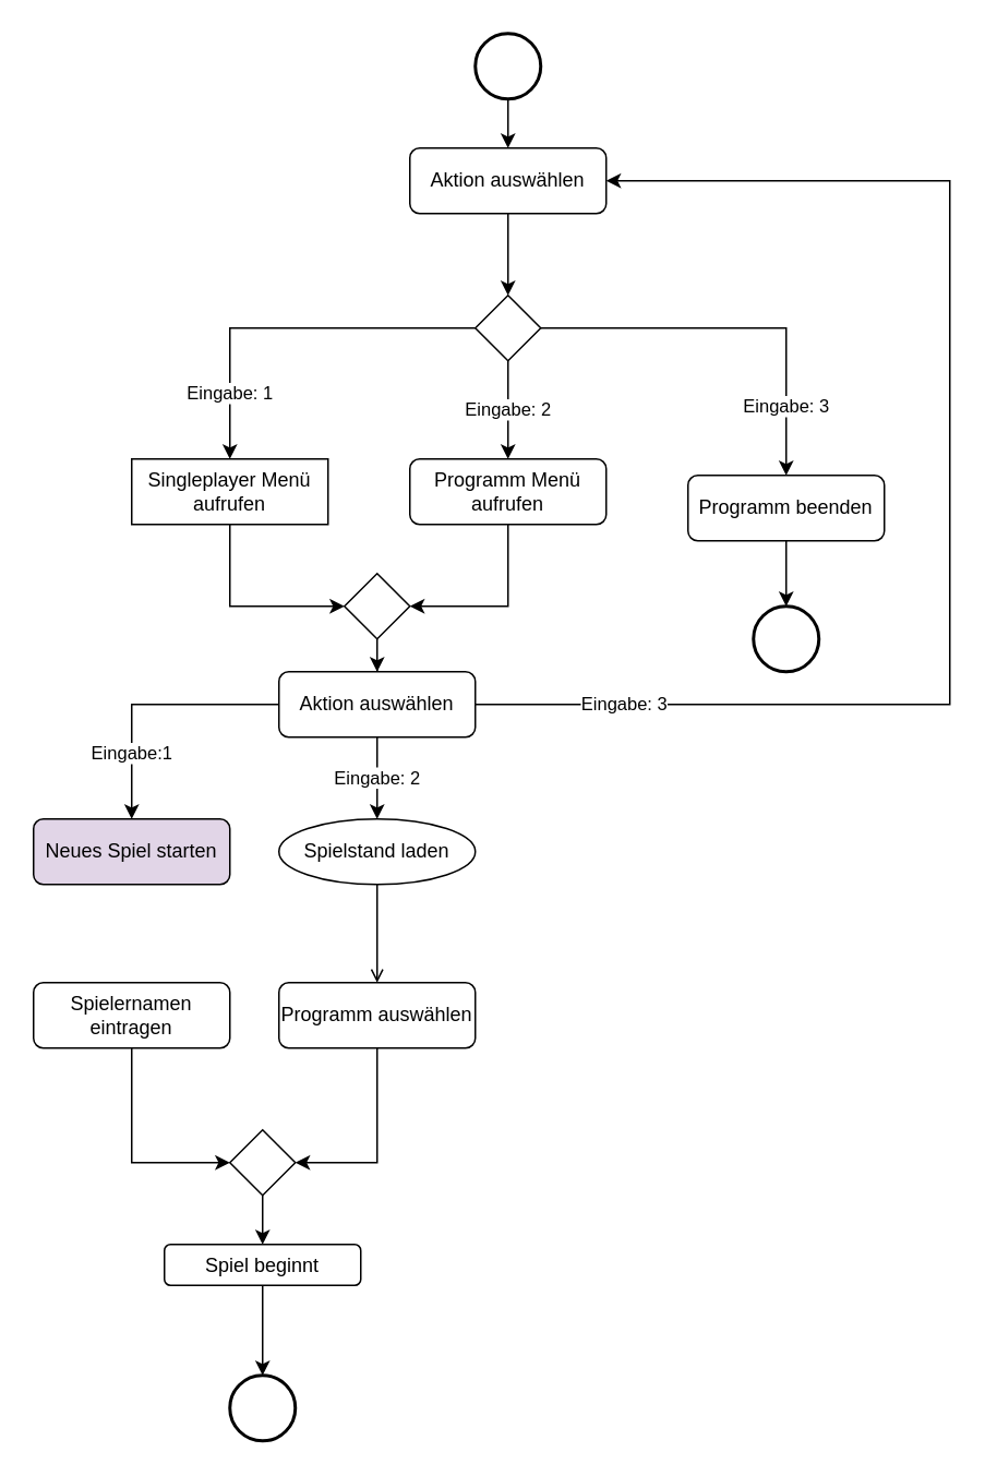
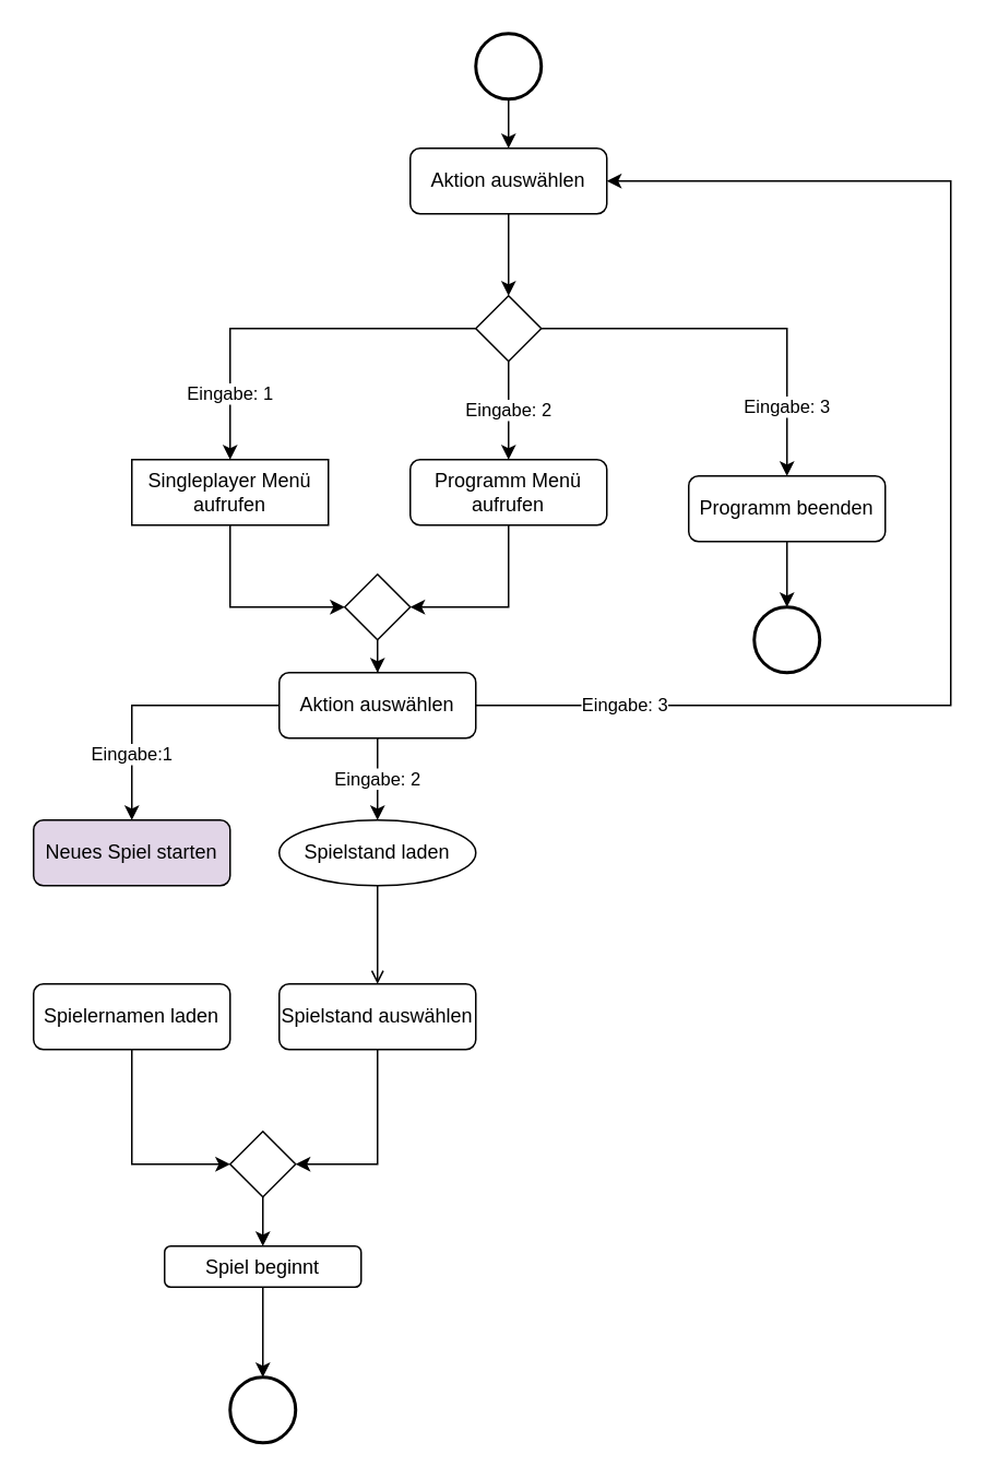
  <mxCell id="0" />
  <mxCell id="1" parent="0" />
  <mxCell id="2" value="" style="edgeStyle=orthogonalEdgeStyle;rounded=0;orthogonalLoop=1;jettySize=auto;html=1;" edge="1" parent="1" source="3" target="7"><mxGeometry relative="1" as="geometry" /></mxCell>
  <mxCell id="3" value="Aktion auswählen" style="rounded=1;whiteSpace=wrap;html=1;fontSize=12;glass=0;strokeWidth=1;shadow=0;" parent="1" vertex="1"><mxGeometry x="250" y="90" width="120" height="40" as="geometry" /></mxCell>
  <mxCell id="4" value="Eingabe: 1" style="edgeStyle=orthogonalEdgeStyle;rounded=0;orthogonalLoop=1;jettySize=auto;html=1;" edge="1" parent="1" source="7" target="13"><mxGeometry x="0.652" relative="1" as="geometry"><mxPoint as="offset" /></mxGeometry></mxCell>
  <mxCell id="5" value="Eingabe: 2" style="edgeStyle=orthogonalEdgeStyle;rounded=0;orthogonalLoop=1;jettySize=auto;html=1;" edge="1" parent="1" source="7" target="11"><mxGeometry relative="1" as="geometry" /></mxCell>
  <mxCell id="6" value="Eingabe: 3" style="edgeStyle=orthogonalEdgeStyle;rounded=0;orthogonalLoop=1;jettySize=auto;html=1;entryX=0.5;entryY=0;entryDx=0;entryDy=0;" edge="1" parent="1" source="7" target="15"><mxGeometry x="0.652" relative="1" as="geometry"><mxPoint as="offset" /></mxGeometry></mxCell>
  <mxCell id="7" value="" style="rhombus;whiteSpace=wrap;html=1;shadow=0;fontFamily=Helvetica;fontSize=12;align=center;strokeWidth=1;spacing=6;spacingTop=-4;" parent="1" vertex="1"><mxGeometry x="290" y="180" width="40" height="40" as="geometry" /></mxCell>
  <mxCell id="8" value="" style="edgeStyle=orthogonalEdgeStyle;rounded=0;orthogonalLoop=1;jettySize=auto;html=1;" edge="1" parent="1" source="9" target="3"><mxGeometry relative="1" as="geometry" /></mxCell>
  <mxCell id="9" value="" style="strokeWidth=2;html=1;shape=mxgraph.flowchart.start_2;whiteSpace=wrap;" parent="1" vertex="1"><mxGeometry x="290" y="20" width="40" height="40" as="geometry" /></mxCell>
  <mxCell id="10" style="edgeStyle=orthogonalEdgeStyle;rounded=0;orthogonalLoop=1;jettySize=auto;html=1;entryX=1;entryY=0.5;entryDx=0;entryDy=0;" edge="1" parent="1" source="11" target="21"><mxGeometry relative="1" as="geometry" /></mxCell>
  <mxCell id="11" value="Programm Menü aufrufen" style="rounded=1;whiteSpace=wrap;html=1;fontSize=12;glass=0;strokeWidth=1;shadow=0;" vertex="1" parent="1"><mxGeometry x="250" y="280" width="120" height="40" as="geometry" /></mxCell>
  <mxCell id="12" style="edgeStyle=orthogonalEdgeStyle;rounded=0;orthogonalLoop=1;jettySize=auto;html=1;entryX=0;entryY=0.5;entryDx=0;entryDy=0;exitX=0.5;exitY=1;exitDx=0;exitDy=0;" edge="1" parent="1" source="13" target="21"><mxGeometry relative="1" as="geometry" /></mxCell>
  <mxCell id="13" value="Singleplayer Menü aufrufen" style="whiteSpace=wrap;html=1;fontSize=12;glass=0;strokeWidth=1;shadow=0;rounded=0;" vertex="1" parent="1"><mxGeometry x="80" y="280" width="120" height="40" as="geometry" /></mxCell>
  <mxCell id="14" value="" style="edgeStyle=orthogonalEdgeStyle;rounded=0;orthogonalLoop=1;jettySize=auto;html=1;" edge="1" parent="1" source="15"><mxGeometry relative="1" as="geometry"><mxPoint x="480" y="370" as="targetPoint" /></mxGeometry></mxCell>
  <mxCell id="15" value="Programm beenden" style="rounded=1;whiteSpace=wrap;html=1;fontSize=12;glass=0;strokeWidth=1;shadow=0;" vertex="1" parent="1"><mxGeometry x="420" y="290" width="120" height="40" as="geometry" /></mxCell>
  <mxCell id="16" value="" style="strokeWidth=2;html=1;shape=mxgraph.flowchart.start_2;whiteSpace=wrap;" vertex="1" parent="1"><mxGeometry x="460" y="370" width="40" height="40" as="geometry" /></mxCell>
  <mxCell id="17" value="Neues Spiel starten" style="rounded=1;whiteSpace=wrap;html=1;fontSize=12;glass=0;strokeWidth=1;shadow=0;fillColor=#e1d5e7;" vertex="1" parent="1"><mxGeometry x="20" y="500" width="120" height="40" as="geometry" /></mxCell>
  <mxCell id="18" style="edgeStyle=orthogonalEdgeStyle;rounded=0;orthogonalLoop=1;jettySize=auto;html=1;entryX=0.5;entryY=0;entryDx=0;entryDy=0;endArrow=open;" edge="1" parent="1" source="19" target="34"><mxGeometry relative="1" as="geometry" /></mxCell>
  <mxCell id="19" value="Spielstand laden" style="ellipse;whiteSpace=wrap;html=1;fontSize=12;glass=0;strokeWidth=1;shadow=0;" vertex="1" parent="1"><mxGeometry x="170" y="500" width="120" height="40" as="geometry" /></mxCell>
  <mxCell id="20" value="" style="edgeStyle=orthogonalEdgeStyle;rounded=0;orthogonalLoop=1;jettySize=auto;html=1;" edge="1" parent="1" source="21" target="26"><mxGeometry relative="1" as="geometry" /></mxCell>
  <mxCell id="21" value="" style="rhombus;whiteSpace=wrap;html=1;shadow=0;fontFamily=Helvetica;fontSize=12;align=center;strokeWidth=1;spacing=6;spacingTop=-4;" vertex="1" parent="1"><mxGeometry x="210" y="350" width="40" height="40" as="geometry" /></mxCell>
  <mxCell id="22" style="edgeStyle=orthogonalEdgeStyle;rounded=0;orthogonalLoop=1;jettySize=auto;html=1;entryX=1;entryY=0.5;entryDx=0;entryDy=0;exitX=1;exitY=0.5;exitDx=0;exitDy=0;" edge="1" parent="1" source="26" target="3"><mxGeometry relative="1" as="geometry"><mxPoint x="600" y="120" as="targetPoint" /><Array as="points"><mxPoint x="580" y="430" /><mxPoint x="580" y="110" /></Array></mxGeometry></mxCell>
  <mxCell id="23" value="Eingabe: 3" style="edgeLabel;html=1;align=center;verticalAlign=middle;resizable=0;points=[];" vertex="1" connectable="0" parent="22"><mxGeometry x="-0.78" y="1" relative="1" as="geometry"><mxPoint as="offset" /></mxGeometry></mxCell>
  <mxCell id="24" value="Eingabe: 2" style="edgeStyle=orthogonalEdgeStyle;rounded=0;orthogonalLoop=1;jettySize=auto;html=1;" edge="1" parent="1" source="26" target="19"><mxGeometry relative="1" as="geometry" /></mxCell>
  <mxCell id="25" value="Eingabe:1" style="edgeStyle=orthogonalEdgeStyle;rounded=0;orthogonalLoop=1;jettySize=auto;html=1;entryX=0.5;entryY=0;entryDx=0;entryDy=0;" edge="1" parent="1" source="26" target="17"><mxGeometry x="0.5" relative="1" as="geometry"><mxPoint as="offset" /></mxGeometry></mxCell>
  <mxCell id="26" value="Aktion auswählen" style="rounded=1;whiteSpace=wrap;html=1;fontSize=12;glass=0;strokeWidth=1;shadow=0;" vertex="1" parent="1"><mxGeometry x="170" y="410" width="120" height="40" as="geometry" /></mxCell>
  <mxCell id="27" style="edgeStyle=orthogonalEdgeStyle;rounded=0;orthogonalLoop=1;jettySize=auto;html=1;entryX=0;entryY=0.5;entryDx=0;entryDy=0;" edge="1" parent="1" source="28" target="32"><mxGeometry relative="1" as="geometry" /></mxCell>
- <mxCell id="28" value="Spielernamen eintragen" style="rounded=1;whiteSpace=wrap;html=1;fontSize=12;glass=0;strokeWidth=1;shadow=0;" vertex="1" parent="1"><mxGeometry x="20" y="600" width="120" height="40" as="geometry" /></mxCell>
+ <mxCell id="28" value="Spielernamen laden" style="rounded=1;whiteSpace=wrap;html=1;fontSize=12;glass=0;strokeWidth=1;shadow=0;" vertex="1" parent="1"><mxGeometry x="20" y="600" width="120" height="40" as="geometry" /></mxCell>
  <mxCell id="29" style="edgeStyle=orthogonalEdgeStyle;rounded=0;orthogonalLoop=1;jettySize=auto;html=1;" edge="1" parent="1" source="30"><mxGeometry relative="1" as="geometry"><mxPoint x="160" y="840" as="targetPoint" /></mxGeometry></mxCell>
  <mxCell id="30" value="Spiel beginnt" style="rounded=1;whiteSpace=wrap;html=1;fontSize=12;glass=0;strokeWidth=1;shadow=0;" vertex="1" parent="1"><mxGeometry x="100" y="760" width="120" height="25" as="geometry" /></mxCell>
  <mxCell id="31" value="" style="edgeStyle=orthogonalEdgeStyle;rounded=0;orthogonalLoop=1;jettySize=auto;html=1;" edge="1" parent="1" source="32" target="30"><mxGeometry relative="1" as="geometry" /></mxCell>
  <mxCell id="32" value="" style="rhombus;whiteSpace=wrap;html=1;shadow=0;fontFamily=Helvetica;fontSize=12;align=center;strokeWidth=1;spacing=6;spacingTop=-4;" vertex="1" parent="1"><mxGeometry x="140" y="690" width="40" height="40" as="geometry" /></mxCell>
  <mxCell id="33" style="edgeStyle=orthogonalEdgeStyle;rounded=0;orthogonalLoop=1;jettySize=auto;html=1;entryX=1;entryY=0.5;entryDx=0;entryDy=0;" edge="1" parent="1" source="34" target="32"><mxGeometry relative="1" as="geometry" /></mxCell>
- <mxCell id="34" value="Programm auswählen" style="rounded=1;whiteSpace=wrap;html=1;fontSize=12;glass=0;strokeWidth=1;shadow=0;" vertex="1" parent="1"><mxGeometry x="170" y="600" width="120" height="40" as="geometry" /></mxCell>
+ <mxCell id="34" value="Spielstand auswählen" style="rounded=1;whiteSpace=wrap;html=1;fontSize=12;glass=0;strokeWidth=1;shadow=0;" vertex="1" parent="1"><mxGeometry x="170" y="600" width="120" height="40" as="geometry" /></mxCell>
  <mxCell id="35" value="" style="strokeWidth=2;html=1;shape=mxgraph.flowchart.start_2;whiteSpace=wrap;" vertex="1" parent="1"><mxGeometry x="140" y="840" width="40" height="40" as="geometry" /></mxCell>
